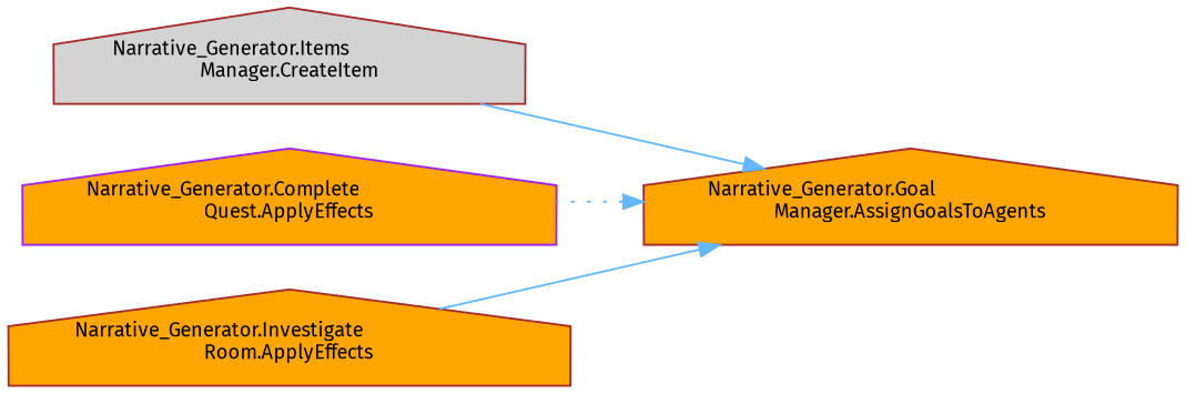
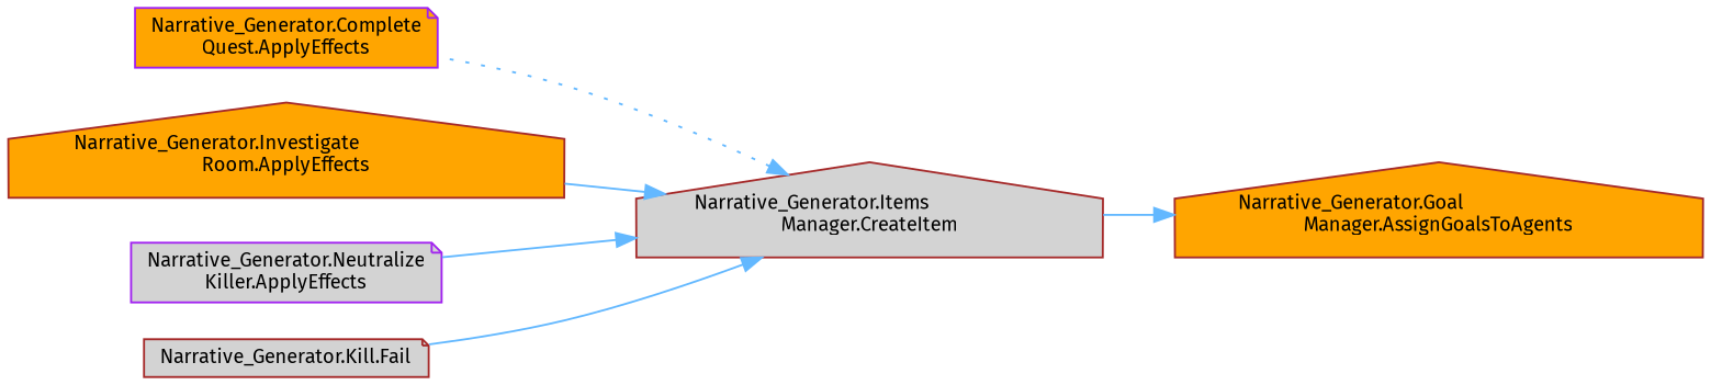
  digraph {
    fontname="Fira Sans"
    rankdir=RL
    node [color=brown fillcolor=lightgrey fontname="Fira Sans" fontsize=10 shape=house style=filled]
    edge [color=steelblue1 dir=back fontname="Fira Sans" fontsize=10 labelfontname=Helvetica labelfontsize=10 style=solid]
    n1 [fontcolor=black height=0.2 label="Narrative_Generator.Items\lManager.CreateItem" width=0.4]
-   n2 [color=purple fillcolor=orange height=0.2 label="Narrative_Generator.Complete\lQuest.ApplyEffects" width=0.4]
+   n2 [color=purple fillcolor=orange height=0.2 label="Narrative_Generator.Complete\lQuest.ApplyEffects" shape=note width=0.4]
    n3 [fillcolor=orange height=0.2 label="Narrative_Generator.Investigate\lRoom.ApplyEffects" width=0.4]
+   n4 [color=purple height=0.2 label="Narrative_Generator.Neutralize\lKiller.ApplyEffects" shape=note width=0.4]
+   n5 [height=0.2 label="Narrative_Generator.Kill.Fail" shape=note width=0.4]
    n6 [fillcolor=orange height=0.2 label="Narrative_Generator.Goal\lManager.AssignGoalsToAgents" width=0.4]
-   n6 -> n2 [style=dotted]
-   n6 -> n3
+   n1 -> n2 [style=dotted]
+   n1 -> n3
+   n1 -> n4
+   n1 -> n5
    n6 -> n1
  }
